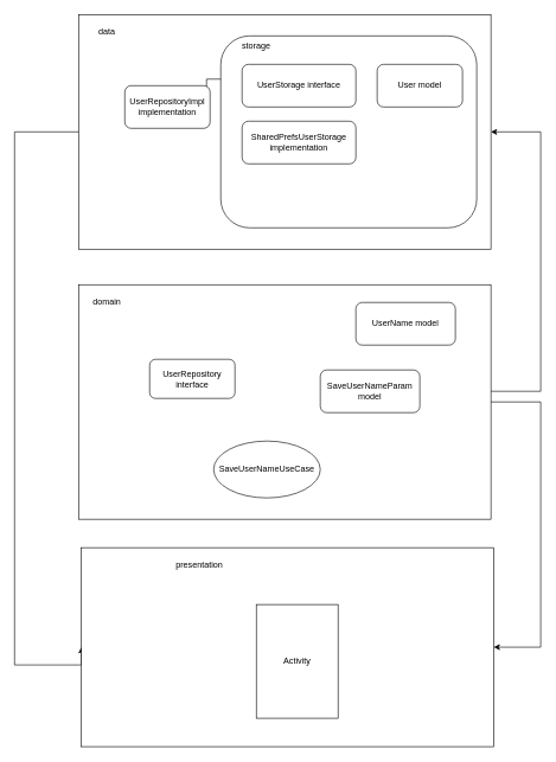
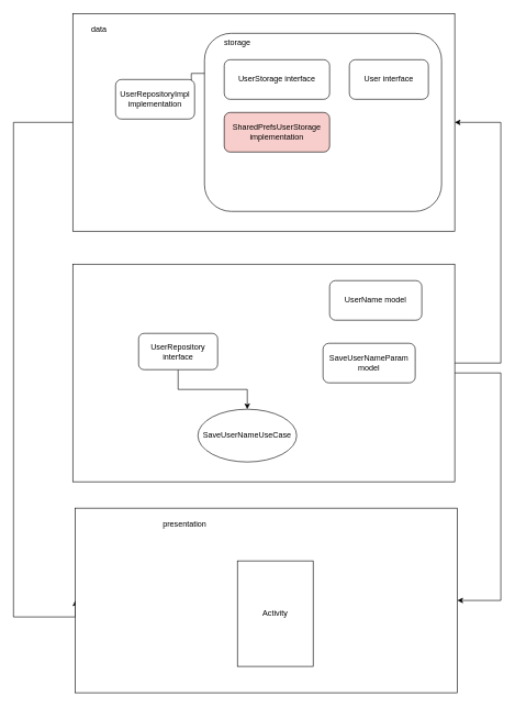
  <mxCell id="0" />
  <mxCell id="1" parent="0" />
  <mxCell id="2" value="" style="rounded=0;whiteSpace=wrap;html=1;" vertex="1" parent="1"><mxGeometry x="110" y="20" width="580" height="330" as="geometry" /></mxCell>
  <mxCell id="3" style="edgeStyle=orthogonalEdgeStyle;rounded=0;orthogonalLoop=1;jettySize=auto;html=1;exitX=0.003;exitY=0.225;exitDx=0;exitDy=0;exitPerimeter=0;" edge="1" parent="1" source="4" target="18"><mxGeometry relative="1" as="geometry" /></mxCell>
  <mxCell id="4" value="" style="rounded=1;whiteSpace=wrap;html=1;" vertex="1" parent="1"><mxGeometry x="310" y="50" width="360" height="270" as="geometry" /></mxCell>
  <mxCell id="5" style="edgeStyle=orthogonalEdgeStyle;rounded=0;orthogonalLoop=1;jettySize=auto;html=1;entryX=0;entryY=0.5;entryDx=0;entryDy=0;" edge="1" parent="1" source="2" target="9"><mxGeometry relative="1" as="geometry"><Array as="points"><mxPoint x="20" y="185" /><mxPoint x="20" y="935" /></Array></mxGeometry></mxCell>
  <mxCell id="6" style="edgeStyle=orthogonalEdgeStyle;rounded=0;orthogonalLoop=1;jettySize=auto;html=1;entryX=1;entryY=0.5;entryDx=0;entryDy=0;" edge="1" parent="1" source="8" target="2"><mxGeometry relative="1" as="geometry"><Array as="points"><mxPoint x="760" y="550" /><mxPoint x="760" y="185" /></Array></mxGeometry></mxCell>
  <mxCell id="7" style="edgeStyle=orthogonalEdgeStyle;rounded=0;orthogonalLoop=1;jettySize=auto;html=1;entryX=1;entryY=0.5;entryDx=0;entryDy=0;" edge="1" parent="1" source="8" target="9"><mxGeometry relative="1" as="geometry"><Array as="points"><mxPoint x="760" y="565" /><mxPoint x="760" y="910" /></Array></mxGeometry></mxCell>
  <mxCell id="8" value="" style="rounded=0;whiteSpace=wrap;html=1;" vertex="1" parent="1"><mxGeometry x="110" y="400" width="580" height="330" as="geometry" /></mxCell>
  <mxCell id="9" value="" style="rounded=0;whiteSpace=wrap;html=1;" vertex="1" parent="1"><mxGeometry x="114" y="770" width="580" height="280" as="geometry" /></mxCell>
  <mxCell id="10" value="presentation" style="text;html=1;strokeColor=none;fillColor=none;align=center;verticalAlign=middle;whiteSpace=wrap;rounded=0;" vertex="1" parent="1"><mxGeometry x="250" y="780" width="60" height="30" as="geometry" /></mxCell>
- <mxCell id="11" value="domain" style="text;html=1;strokeColor=none;fillColor=none;align=center;verticalAlign=middle;whiteSpace=wrap;rounded=0;" vertex="1" parent="1"><mxGeometry x="120" y="410" width="60" height="30" as="geometry" /></mxCell>
  <mxCell id="12" value="data" style="text;html=1;strokeColor=none;fillColor=none;align=center;verticalAlign=middle;whiteSpace=wrap;rounded=0;" vertex="1" parent="1"><mxGeometry x="120" y="30" width="60" height="30" as="geometry" /></mxCell>
+ <mxCell id="13" value="" style="edgeStyle=orthogonalEdgeStyle;rounded=0;orthogonalLoop=1;jettySize=auto;html=1;" edge="1" parent="1" source="14" target="15"><mxGeometry relative="1" as="geometry" /></mxCell>
  <mxCell id="14" value="UserRepository interface" style="rounded=1;whiteSpace=wrap;html=1;" vertex="1" parent="1"><mxGeometry x="210" y="505" width="120" height="55" as="geometry" /></mxCell>
  <mxCell id="15" value="SaveUserNameUseCase" style="ellipse;whiteSpace=wrap;html=1;" vertex="1" parent="1"><mxGeometry x="300" y="620" width="150" height="80" as="geometry" /></mxCell>
  <mxCell id="16" value="UserName model" style="rounded=1;whiteSpace=wrap;html=1;" vertex="1" parent="1"><mxGeometry x="500" y="425" width="140" height="60" as="geometry" /></mxCell>
- <mxCell id="17" value="SaveUserNameParam model" style="rounded=1;whiteSpace=wrap;html=1;" vertex="1" parent="1"><mxGeometry x="450" y="520" width="140" height="60" as="geometry" /></mxCell>
+ <mxCell id="17" value="SaveUserNameParam model" style="rounded=1;whiteSpace=wrap;html=1;" vertex="1" parent="1"><mxGeometry x="490" y="520" width="140" height="60" as="geometry" /></mxCell>
  <mxCell id="18" value="UserRepositoryImpl implementation" style="rounded=1;whiteSpace=wrap;html=1;" vertex="1" parent="1"><mxGeometry x="175" y="120" width="120" height="60" as="geometry" /></mxCell>
  <mxCell id="19" value="UserStorage interface" style="rounded=1;whiteSpace=wrap;html=1;" vertex="1" parent="1"><mxGeometry x="340" y="90" width="160" height="60" as="geometry" /></mxCell>
- <mxCell id="20" value="SharedPrefsUserStorage implementation" style="rounded=1;whiteSpace=wrap;html=1;" vertex="1" parent="1"><mxGeometry x="340" y="170" width="160" height="60" as="geometry" /></mxCell>
+ <mxCell id="20" value="SharedPrefsUserStorage implementation" style="rounded=1;whiteSpace=wrap;html=1;fillColor=#f8cecc;" vertex="1" parent="1"><mxGeometry x="340" y="170" width="160" height="60" as="geometry" /></mxCell>
  <mxCell id="21" value="Activity" style="rounded=0;whiteSpace=wrap;html=1;" vertex="1" parent="1"><mxGeometry x="360" y="850" width="115" height="160" as="geometry" /></mxCell>
  <mxCell id="22" value="storage" style="text;html=1;strokeColor=none;fillColor=none;align=center;verticalAlign=middle;whiteSpace=wrap;rounded=0;" vertex="1" parent="1"><mxGeometry x="330" y="50" width="60" height="30" as="geometry" /></mxCell>
- <mxCell id="23" value="User model" style="rounded=1;whiteSpace=wrap;html=1;" vertex="1" parent="1"><mxGeometry x="530" y="90" width="120" height="60" as="geometry" /></mxCell>
+ <mxCell id="23" value="User interface" style="rounded=1;whiteSpace=wrap;html=1;" vertex="1" parent="1"><mxGeometry x="530" y="90" width="120" height="60" as="geometry" /></mxCell>
